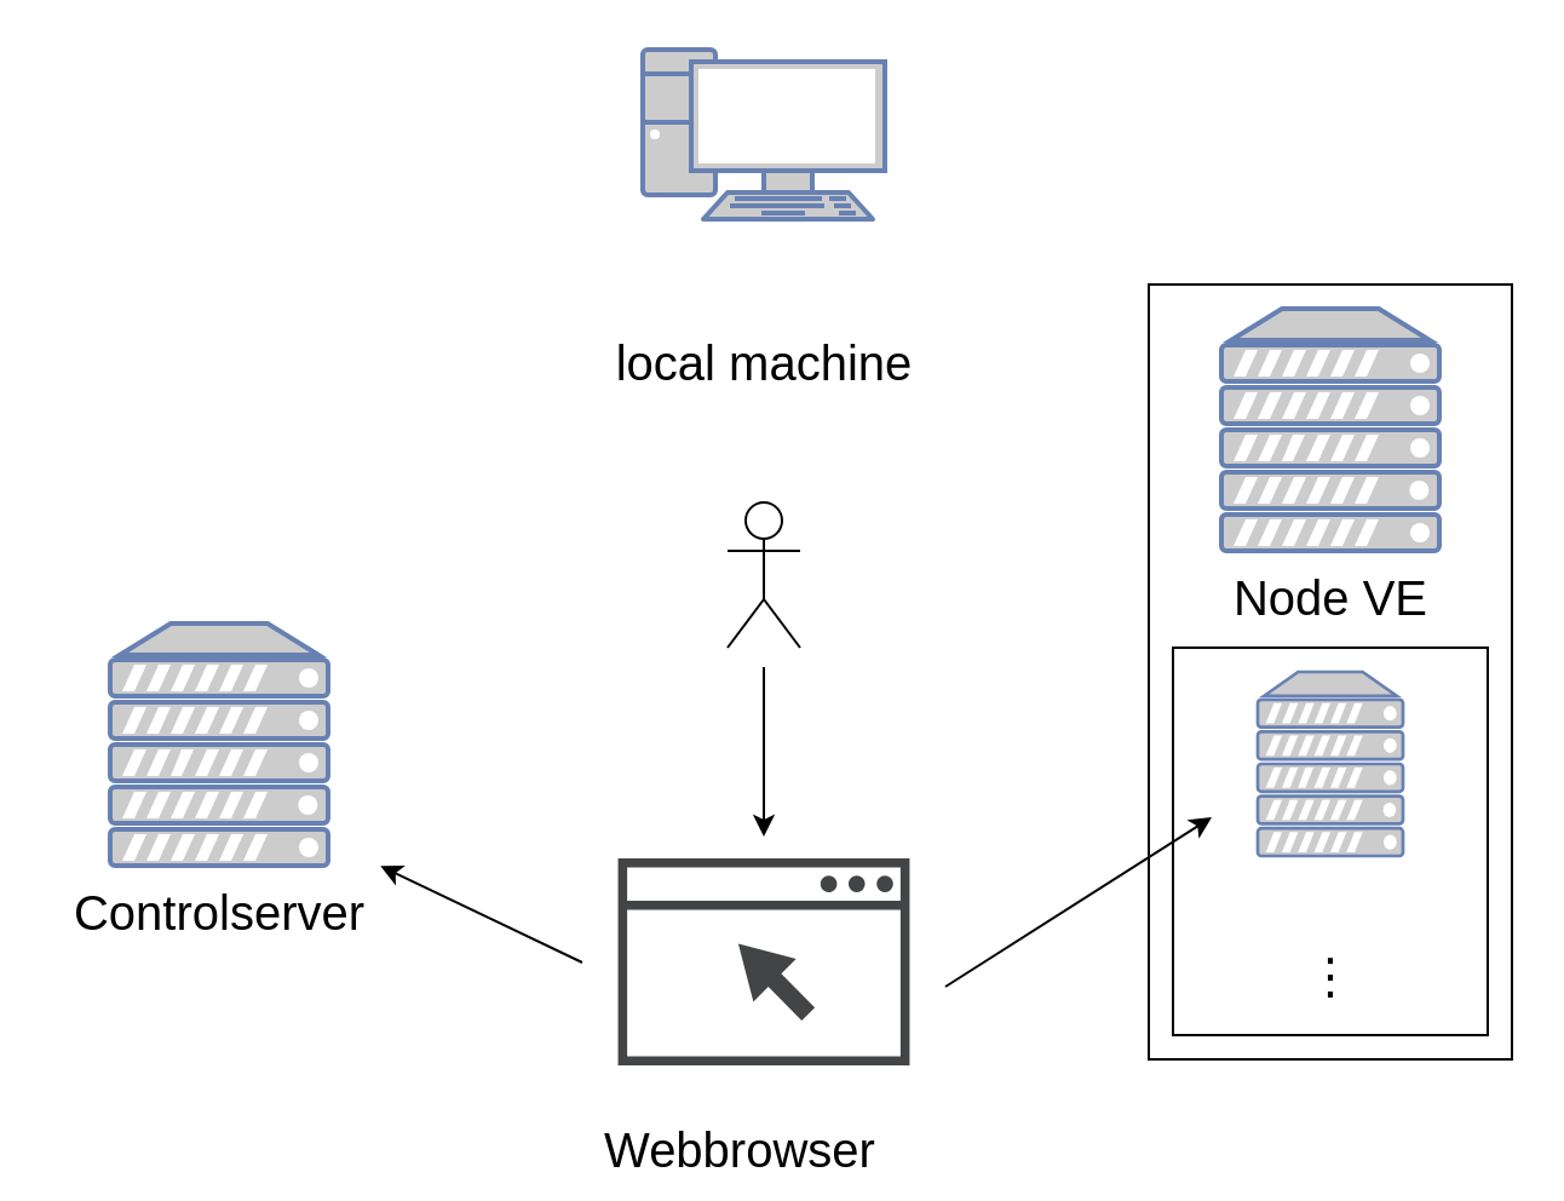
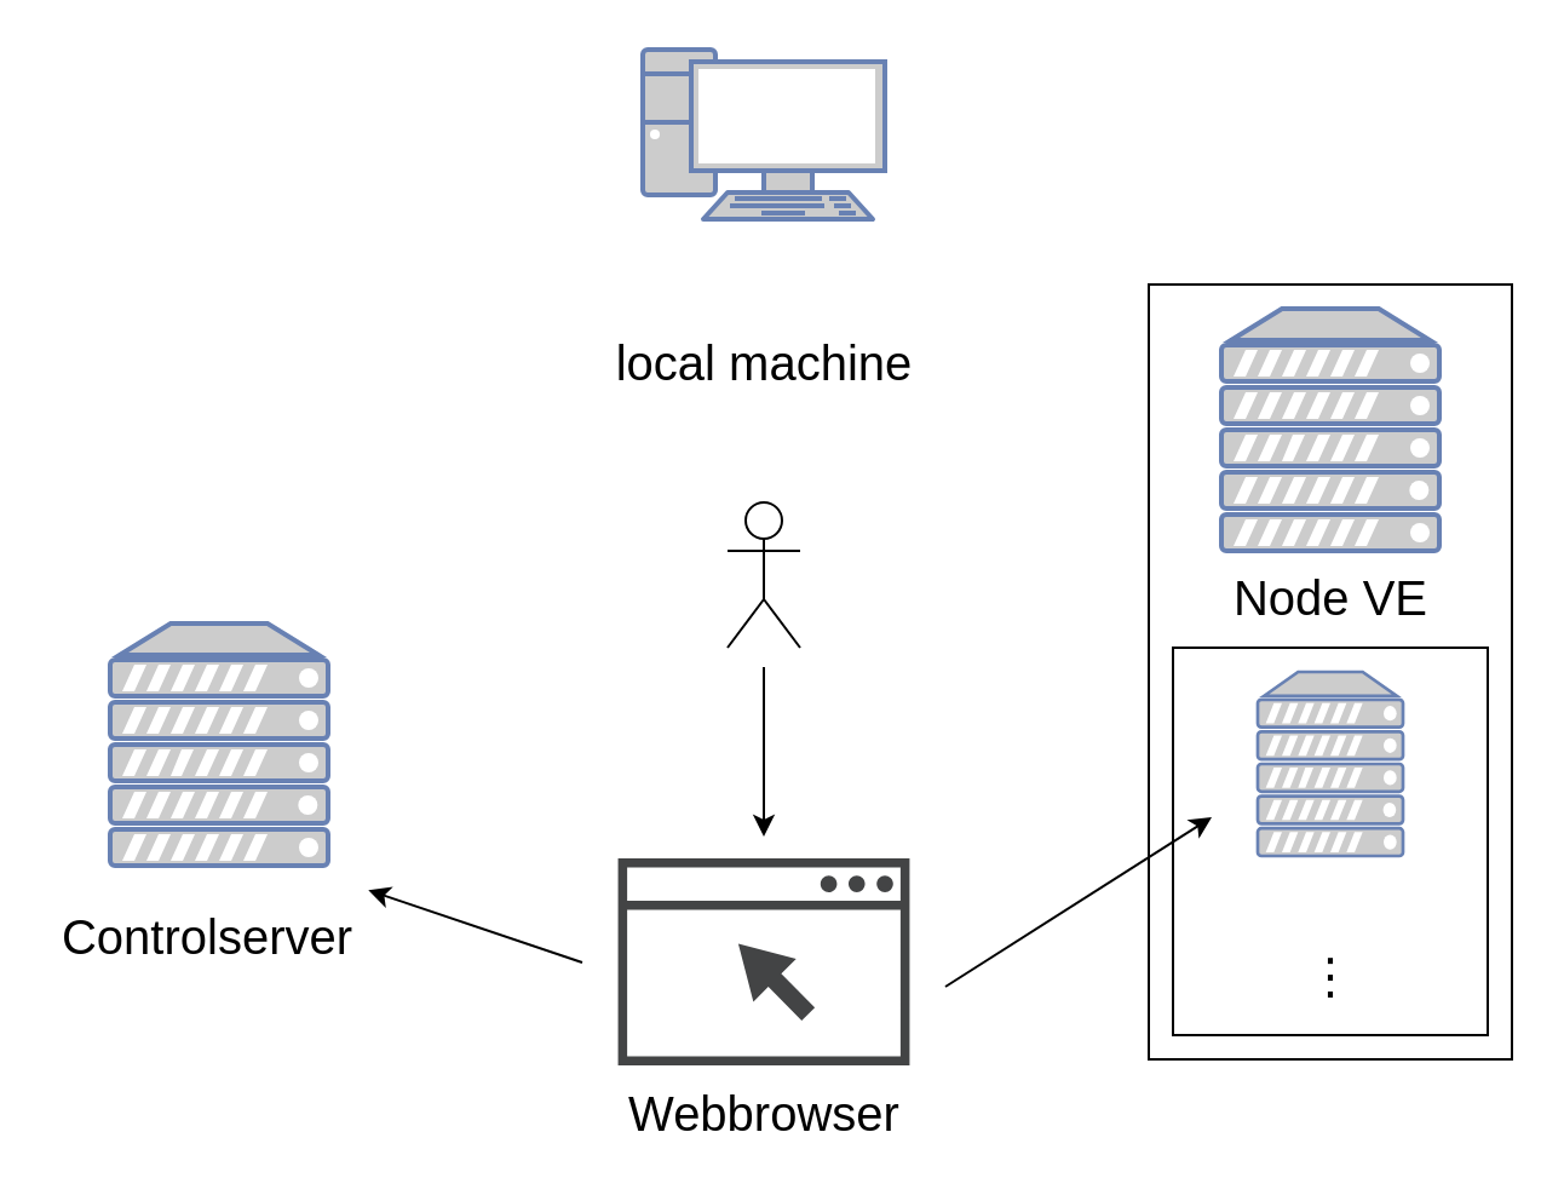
  <mxCell id="0" />
  <mxCell id="1" parent="0" />
  <mxCell id="2" value="" style="rounded=0;whiteSpace=wrap;html=1;fillColor=none;fontSize=20;" parent="1" vertex="1"><mxGeometry x="484" y="267" width="130" height="160" as="geometry" /></mxCell>
  <mxCell id="3" value="" style="rounded=0;whiteSpace=wrap;html=1;fontSize=20;fillColor=none;" parent="1" vertex="1"><mxGeometry x="474" y="117" width="150" height="320" as="geometry" /></mxCell>
  <mxCell id="4" value="" style="fontColor=#0066CC;verticalAlign=top;verticalLabelPosition=bottom;labelPosition=center;align=center;html=1;outlineConnect=0;fillColor=#CCCCCC;strokeColor=#6881B3;gradientColor=none;gradientDirection=north;strokeWidth=2;shape=mxgraph.networks.server;" parent="1" vertex="1"><mxGeometry x="45" y="257" width="90" height="100" as="geometry" /></mxCell>
- <mxCell id="5" value="Controlserver" style="text;html=1;align=center;verticalAlign=middle;resizable=0;points=[];autosize=1;fontSize=20;" parent="1" vertex="1"><mxGeometry x="20" y="361" width="140" height="30" as="geometry" /></mxCell>
+ <mxCell id="5" value="Controlserver" style="text;html=1;align=center;verticalAlign=middle;resizable=0;points=[];autosize=1;fontSize=20;" parent="1" vertex="1"><mxGeometry x="15" y="371" width="140" height="30" as="geometry" /></mxCell>
  <mxCell id="6" value="" style="fontColor=#0066CC;verticalAlign=top;verticalLabelPosition=bottom;labelPosition=center;align=center;html=1;outlineConnect=0;fillColor=#CCCCCC;strokeColor=#6881B3;gradientColor=none;gradientDirection=north;strokeWidth=2;shape=mxgraph.networks.server;" parent="1" vertex="1"><mxGeometry x="504" y="127" width="90" height="100" as="geometry" /></mxCell>
  <mxCell id="7" value="Node VE" style="text;html=1;align=center;verticalAlign=middle;resizable=0;points=[];autosize=1;fontSize=20;" parent="1" vertex="1"><mxGeometry x="484" y="231" width="130" height="30" as="geometry" /></mxCell>
  <mxCell id="8" value="" style="fontColor=#0066CC;verticalAlign=top;verticalLabelPosition=bottom;labelPosition=center;align=center;html=1;outlineConnect=0;fillColor=#CCCCCC;strokeColor=#6881B3;gradientColor=none;gradientDirection=north;strokeWidth=2;shape=mxgraph.networks.pc;" parent="1" vertex="1"><mxGeometry x="265" y="20" width="100" height="70" as="geometry" /></mxCell>
  <mxCell id="9" value="" style="pointerEvents=1;shadow=0;dashed=0;html=1;strokeColor=none;fillColor=#434445;aspect=fixed;labelPosition=center;verticalLabelPosition=bottom;verticalAlign=top;align=center;outlineConnect=0;shape=mxgraph.vvd.web_browser;fontSize=20;" parent="1" vertex="1"><mxGeometry x="254.79" y="354" width="120.42" height="85.5" as="geometry" /></mxCell>
  <mxCell id="10" value="local machine" style="text;html=1;align=center;verticalAlign=middle;resizable=0;points=[];autosize=1;fontSize=20;" parent="1" vertex="1"><mxGeometry x="245" y="134" width="140" height="30" as="geometry" /></mxCell>
  <mxCell id="11" value="" style="endArrow=classic;html=1;fontSize=20;" parent="1" edge="1"><mxGeometry width="50" height="50" relative="1" as="geometry"><mxPoint x="315" y="275" as="sourcePoint" /><mxPoint x="315" y="345" as="targetPoint" /></mxGeometry></mxCell>
- <mxCell id="12" value="Webbrowser" style="text;html=1;align=center;verticalAlign=middle;resizable=0;points=[];autosize=1;fontSize=20;" parent="1" vertex="1"><mxGeometry x="240" y="458.5" width="130" height="30" as="geometry" /></mxCell>
+ <mxCell id="12" value="Webbrowser" style="text;html=1;align=center;verticalAlign=middle;resizable=0;points=[];autosize=1;fontSize=20;" parent="1" vertex="1"><mxGeometry x="250" y="443.5" width="130" height="30" as="geometry" /></mxCell>
  <mxCell id="13" value="" style="shape=umlActor;html=1;verticalLabelPosition=bottom;verticalAlign=top;align=center;fontSize=20;" parent="1" vertex="1"><mxGeometry x="300" y="207" width="30" height="60" as="geometry" /></mxCell>
  <mxCell id="14" value="" style="endArrow=classic;html=1;fontSize=20;entryX=0.976;entryY=-0.128;entryDx=0;entryDy=0;entryPerimeter=0;" parent="1" target="5" edge="1"><mxGeometry width="50" height="50" relative="1" as="geometry"><mxPoint x="240" y="397" as="sourcePoint" /><mxPoint x="190" y="357" as="targetPoint" /></mxGeometry></mxCell>
  <mxCell id="15" value="" style="fontColor=#0066CC;verticalAlign=top;verticalLabelPosition=bottom;labelPosition=center;align=center;html=1;outlineConnect=0;fillColor=#CCCCCC;strokeColor=#6881B3;gradientColor=none;gradientDirection=north;strokeWidth=2;shape=mxgraph.networks.server;" parent="1" vertex="1"><mxGeometry x="519" y="277" width="60" height="76" as="geometry" /></mxCell>
  <mxCell id="16" value="&lt;code&gt;⋮&lt;/code&gt;" style="text;html=1;align=center;verticalAlign=middle;resizable=0;points=[];autosize=1;fontSize=20;" parent="1" vertex="1"><mxGeometry x="529" y="387" width="40" height="30" as="geometry" /></mxCell>
  <mxCell id="17" value="" style="endArrow=classic;html=1;fontSize=20;" parent="1" edge="1"><mxGeometry width="50" height="50" relative="1" as="geometry"><mxPoint x="390" y="407" as="sourcePoint" /><mxPoint x="500" y="337" as="targetPoint" /></mxGeometry></mxCell>
